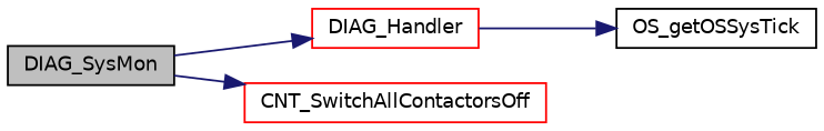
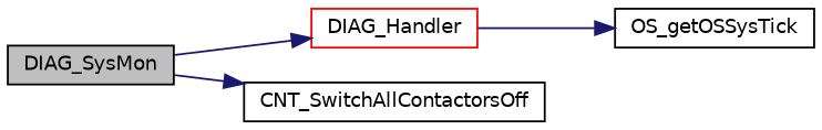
  digraph {
    rankdir=LR
    node [color=black fillcolor=white fontname=Helvetica fontsize=10 shape=record style=filled]
    edge [color=midnightblue fontname=Helvetica fontsize=10 labelfontname=Helvetica labelfontsize=10 style=solid]
    n1 [fillcolor=grey75 fontcolor=black height=0.2 label=DIAG_SysMon width=0.4]
    n2 [color=red height=0.2 label=DIAG_Handler width=0.4]
-   n3 [color=red height=0.2 label=CNT_SwitchAllContactorsOff width=0.4]
+   n3 [height=0.2 label=CNT_SwitchAllContactorsOff width=0.4]
    n4 [height=0.2 label=OS_getOSSysTick width=0.4]
    n1 -> n2
    n1 -> n3
    n2 -> n4
  }
